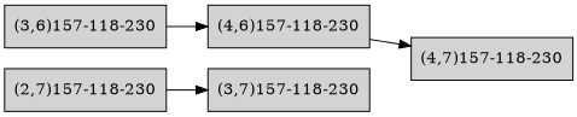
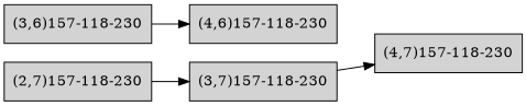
  digraph {
    rankdir=LR
    node [shape=record style=filled]
    n1 [label="{(3,6)157-118-230}"]
    n2 [label="{(4,6)157-118-230}"]
    n3 [label="{(2,7)157-118-230}"]
    n4 [label="{(3,7)157-118-230}"]
    n5 [label="{(4,7)157-118-230}"]
    n1 -> n2
    n3 -> n4
-   n2 -> n5
+   n4 -> n5
  }
